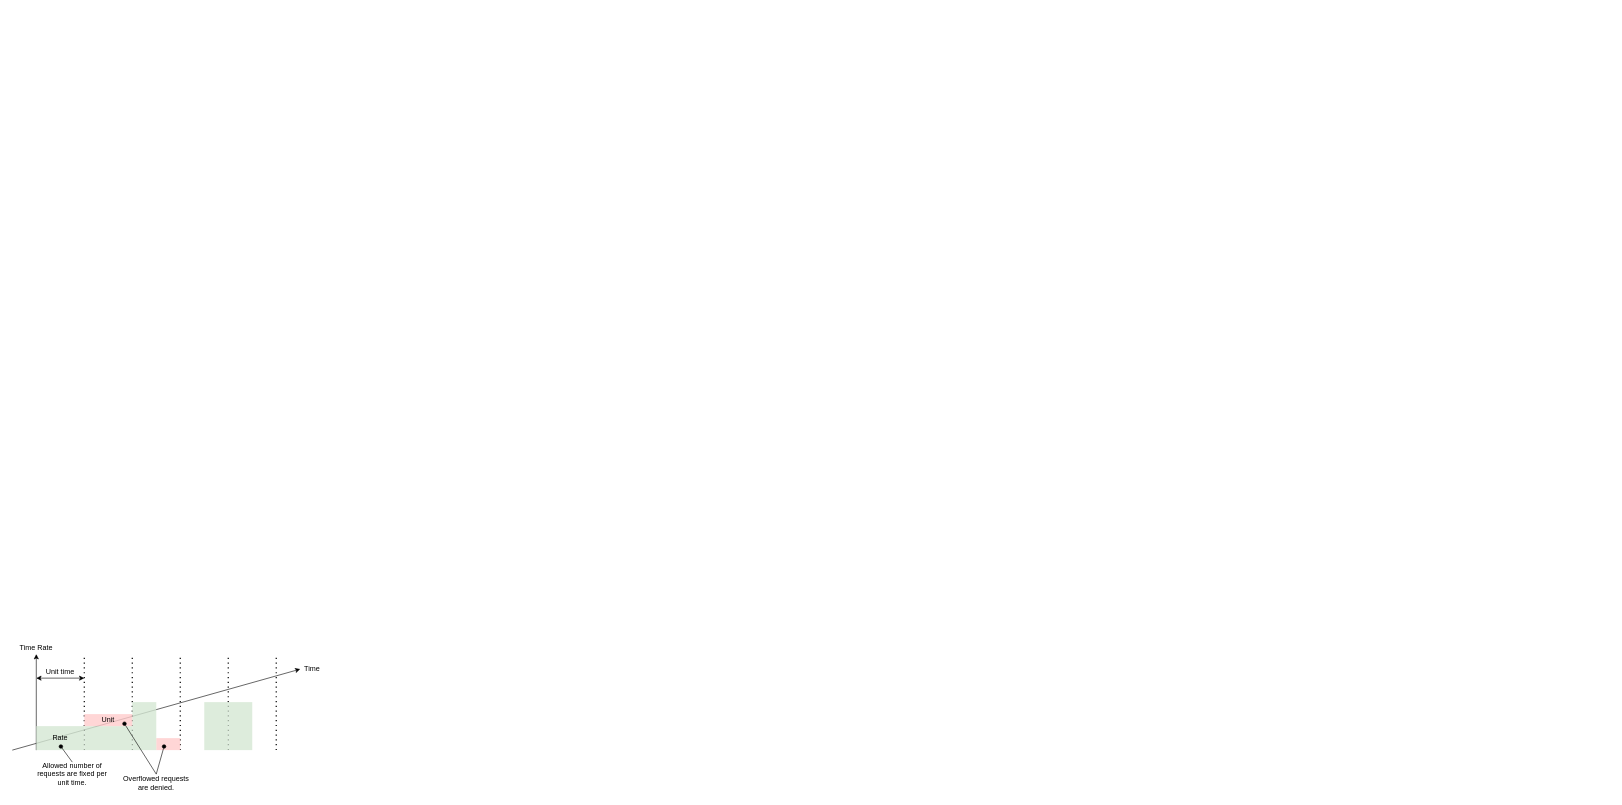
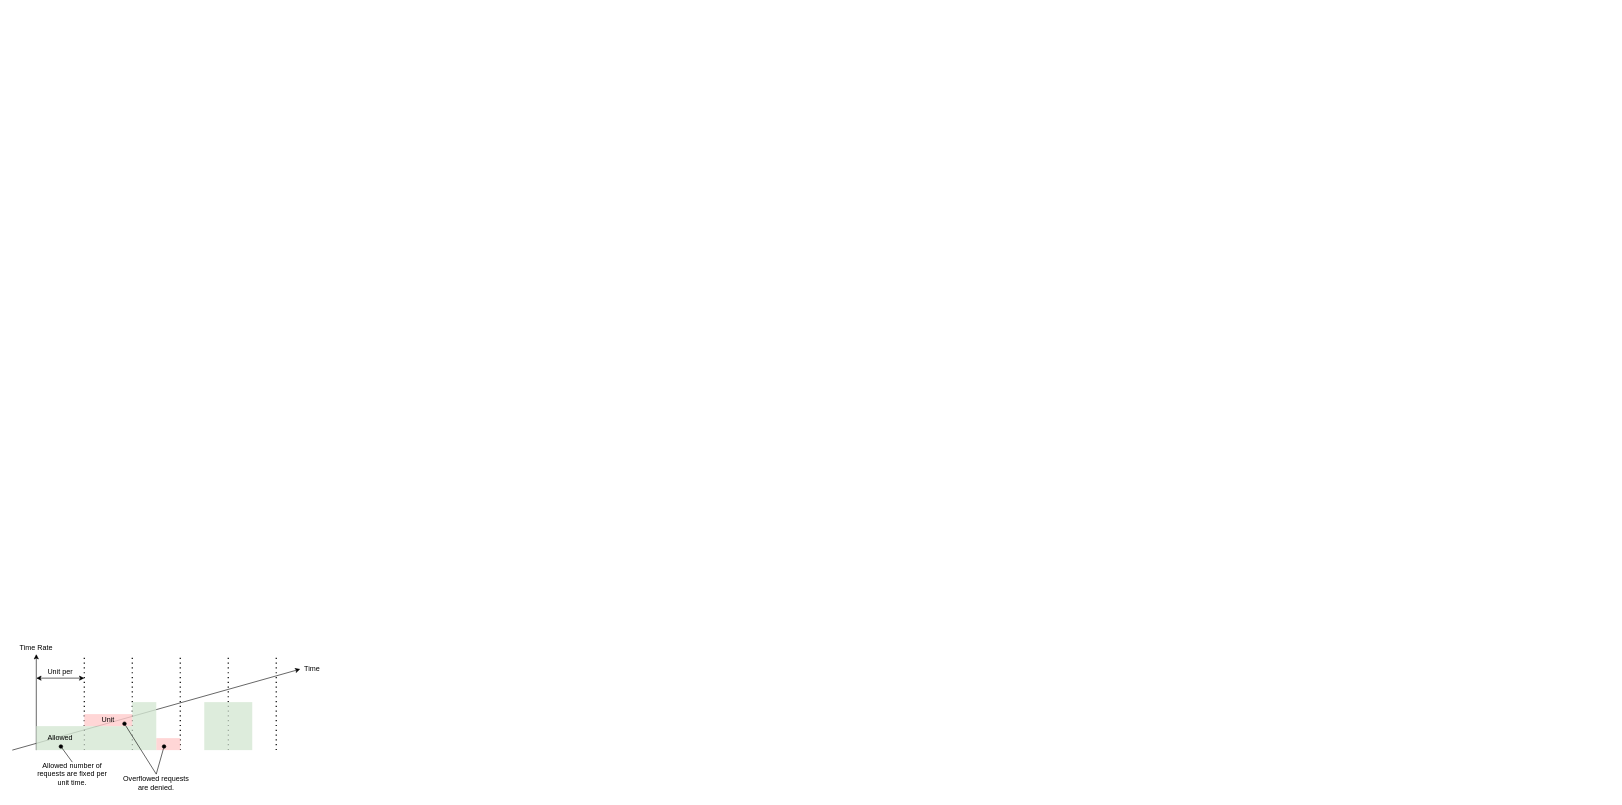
  <mxCell id="0" />
  <mxCell id="1" parent="0" />
  <mxCell id="2" value="" style="edgeStyle=none;html=1;" parent="1" edge="1"><mxGeometry relative="1" as="geometry"><mxPoint x="2682" y="20" as="targetPoint" /></mxGeometry></mxCell>
  <mxCell id="3" value="" style="endArrow=classic;html=1;entryX=0;entryY=0.5;entryDx=0;entryDy=0;" edge="1" parent="1" target="4"><mxGeometry width="50" height="50" relative="1" as="geometry"><mxPoint x="20" y="1250" as="sourcePoint" /><mxPoint x="500" y="1250" as="targetPoint" /></mxGeometry></mxCell>
  <mxCell id="4" value="Time" style="text;html=1;strokeColor=none;fillColor=none;align=center;verticalAlign=middle;whiteSpace=wrap;rounded=0;" vertex="1" parent="1"><mxGeometry x="500" y="1105" width="40" height="20" as="geometry" /></mxCell>
  <mxCell id="5" value="" style="endArrow=classic;html=1;" edge="1" parent="1"><mxGeometry width="50" height="50" relative="1" as="geometry"><mxPoint x="60" y="1250" as="sourcePoint" /><mxPoint x="60" y="1090" as="targetPoint" /></mxGeometry></mxCell>
  <mxCell id="6" value="Time Rate" style="text;html=1;strokeColor=none;fillColor=none;align=center;verticalAlign=middle;whiteSpace=wrap;rounded=0;" vertex="1" parent="1"><mxGeometry x="20" y="1070" width="80" height="20" as="geometry" /></mxCell>
  <mxCell id="7" value="" style="endArrow=none;dashed=1;html=1;dashPattern=1 3;strokeWidth=2;" edge="1" parent="1"><mxGeometry width="50" height="50" relative="1" as="geometry"><mxPoint x="140" y="1250" as="sourcePoint" /><mxPoint x="140" y="1090" as="targetPoint" /></mxGeometry></mxCell>
  <mxCell id="8" value="" style="endArrow=none;dashed=1;html=1;dashPattern=1 3;strokeWidth=2;" edge="1" parent="1"><mxGeometry width="50" height="50" relative="1" as="geometry"><mxPoint x="220" y="1250" as="sourcePoint" /><mxPoint x="220" y="1090" as="targetPoint" /></mxGeometry></mxCell>
  <mxCell id="9" value="" style="endArrow=none;dashed=1;html=1;dashPattern=1 3;strokeWidth=2;" edge="1" parent="1"><mxGeometry width="50" height="50" relative="1" as="geometry"><mxPoint x="300" y="1250" as="sourcePoint" /><mxPoint x="300" y="1090" as="targetPoint" /></mxGeometry></mxCell>
  <mxCell id="10" value="" style="endArrow=none;dashed=1;html=1;dashPattern=1 3;strokeWidth=2;" edge="1" parent="1"><mxGeometry width="50" height="50" relative="1" as="geometry"><mxPoint x="380" y="1250" as="sourcePoint" /><mxPoint x="380" y="1090" as="targetPoint" /></mxGeometry></mxCell>
  <mxCell id="11" value="" style="endArrow=none;dashed=1;html=1;dashPattern=1 3;strokeWidth=2;" edge="1" parent="1"><mxGeometry width="50" height="50" relative="1" as="geometry"><mxPoint x="460" y="1250" as="sourcePoint" /><mxPoint x="460" y="1090" as="targetPoint" /></mxGeometry></mxCell>
  <mxCell id="12" value="" style="rounded=0;whiteSpace=wrap;html=1;fillColor=#FFCCCC;strokeColor=none;fillStyle=auto;gradientColor=none;fillOpacity=80;" vertex="1" parent="1"><mxGeometry x="260" y="1230" width="40" height="20" as="geometry" /></mxCell>
- <mxCell id="13" value="Rate" style="rounded=0;whiteSpace=wrap;html=1;fillColor=#d5e8d4;strokeColor=none;fillStyle=auto;fillOpacity=80;" vertex="1" parent="1"><mxGeometry x="60" y="1210" width="80" height="40" as="geometry" /></mxCell>
+ <mxCell id="13" value="Allowed" style="rounded=0;whiteSpace=wrap;html=1;fillColor=#d5e8d4;strokeColor=none;fillStyle=auto;fillOpacity=80;" vertex="1" parent="1"><mxGeometry x="60" y="1210" width="80" height="40" as="geometry" /></mxCell>
  <mxCell id="14" value="" style="rounded=0;whiteSpace=wrap;html=1;fillColor=#d5e8d4;strokeColor=none;fillStyle=auto;fillOpacity=80;" vertex="1" parent="1"><mxGeometry x="140" y="1210" width="80" height="40" as="geometry" /></mxCell>
  <mxCell id="15" value="" style="rounded=0;whiteSpace=wrap;html=1;fillColor=#d5e8d4;strokeColor=none;fillStyle=auto;fillOpacity=80;" vertex="1" parent="1"><mxGeometry x="220" y="1170" width="40" height="80" as="geometry" /></mxCell>
  <mxCell id="16" value="" style="rounded=0;whiteSpace=wrap;html=1;fillColor=#d5e8d4;strokeColor=none;fillStyle=auto;fillOpacity=80;" vertex="1" parent="1"><mxGeometry x="340" y="1170" width="40" height="80" as="geometry" /></mxCell>
  <mxCell id="17" value="" style="rounded=0;whiteSpace=wrap;html=1;fillColor=#d5e8d4;strokeColor=none;fillStyle=auto;fillOpacity=80;" vertex="1" parent="1"><mxGeometry x="380" y="1170" width="40" height="80" as="geometry" /></mxCell>
  <mxCell id="18" value="Unit" style="rounded=0;whiteSpace=wrap;html=1;fillColor=#FFCCCC;strokeColor=none;fillStyle=auto;gradientColor=none;fillOpacity=80;" vertex="1" parent="1"><mxGeometry x="140" y="1190" width="80" height="20" as="geometry" /></mxCell>
  <mxCell id="19" value="" style="endArrow=classic;startArrow=classic;html=1;" edge="1" parent="1"><mxGeometry width="50" height="50" relative="1" as="geometry"><mxPoint x="60" y="1130" as="sourcePoint" /><mxPoint x="140" y="1130" as="targetPoint" /></mxGeometry></mxCell>
- <mxCell id="20" value="Unit time" style="text;html=1;strokeColor=none;fillColor=none;align=center;verticalAlign=middle;whiteSpace=wrap;rounded=0;" vertex="1" parent="1"><mxGeometry x="60" y="1110" width="80" height="20" as="geometry" /></mxCell>
+ <mxCell id="20" value="Unit per" style="text;html=1;strokeColor=none;fillColor=none;align=center;verticalAlign=middle;whiteSpace=wrap;rounded=0;" vertex="1" parent="1"><mxGeometry x="60" y="1110" width="80" height="20" as="geometry" /></mxCell>
  <mxCell id="21" value="Allowed number of requests are fixed per unit time." style="text;html=1;strokeColor=none;fillColor=none;align=center;verticalAlign=middle;whiteSpace=wrap;rounded=0;fillStyle=auto;" vertex="1" parent="1"><mxGeometry x="60" y="1270" width="120" height="40" as="geometry" /></mxCell>
  <mxCell id="22" value="" style="endArrow=none;html=1;entryX=0.5;entryY=0;entryDx=0;entryDy=0;startArrow=oval;startFill=1;" edge="1" parent="1" target="21"><mxGeometry width="50" height="50" relative="1" as="geometry"><mxPoint x="101" y="1244" as="sourcePoint" /><mxPoint x="140" y="1270" as="targetPoint" /></mxGeometry></mxCell>
  <mxCell id="23" value="Overflowed requests are denied." style="text;html=1;strokeColor=none;fillColor=none;align=center;verticalAlign=middle;whiteSpace=wrap;rounded=0;fillStyle=auto;" vertex="1" parent="1"><mxGeometry x="200" y="1290" width="120" height="30" as="geometry" /></mxCell>
  <mxCell id="24" value="" style="endArrow=none;html=1;startArrow=oval;startFill=1;entryX=0.5;entryY=0;entryDx=0;entryDy=0;" edge="1" parent="1" target="23"><mxGeometry width="50" height="50" relative="1" as="geometry"><mxPoint x="207" y="1206" as="sourcePoint" /><mxPoint x="130" y="1280" as="targetPoint" /></mxGeometry></mxCell>
  <mxCell id="25" value="" style="endArrow=none;html=1;startArrow=oval;startFill=1;entryX=0.5;entryY=0;entryDx=0;entryDy=0;" edge="1" parent="1" target="23"><mxGeometry width="50" height="50" relative="1" as="geometry"><mxPoint x="273" y="1244" as="sourcePoint" /><mxPoint x="270" y="1280" as="targetPoint" /></mxGeometry></mxCell>
